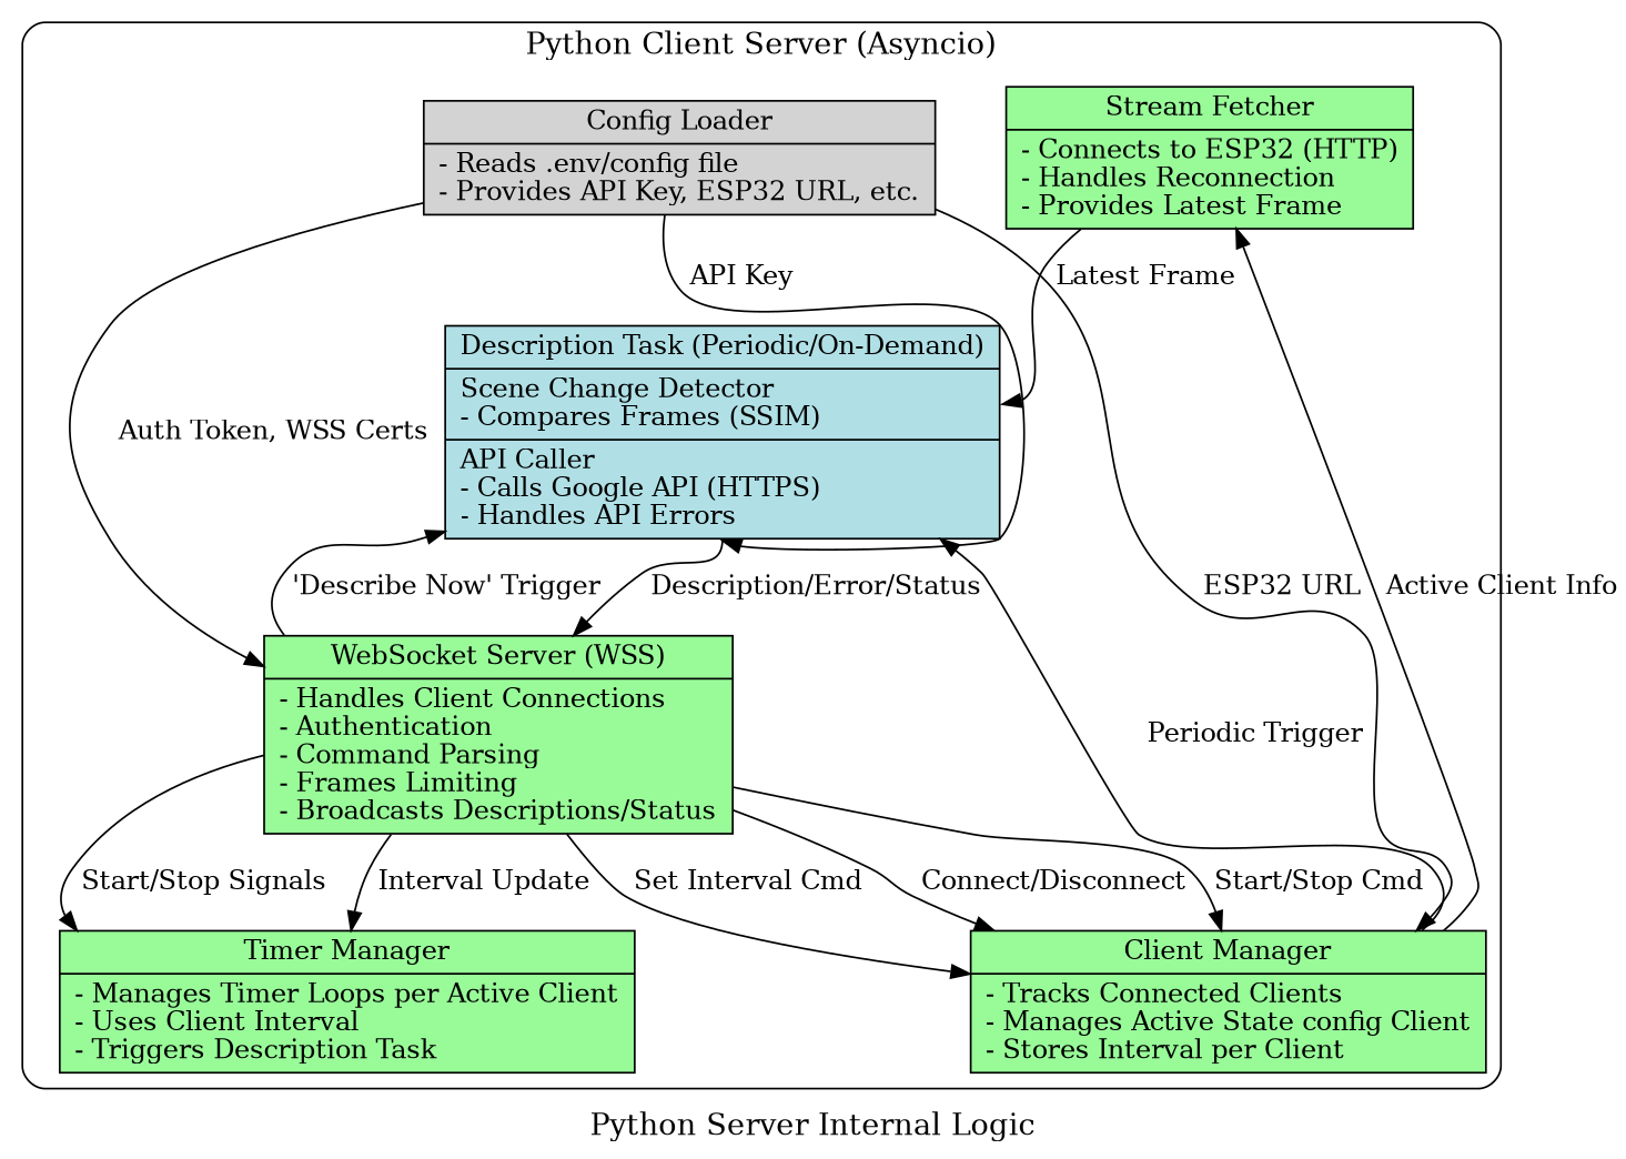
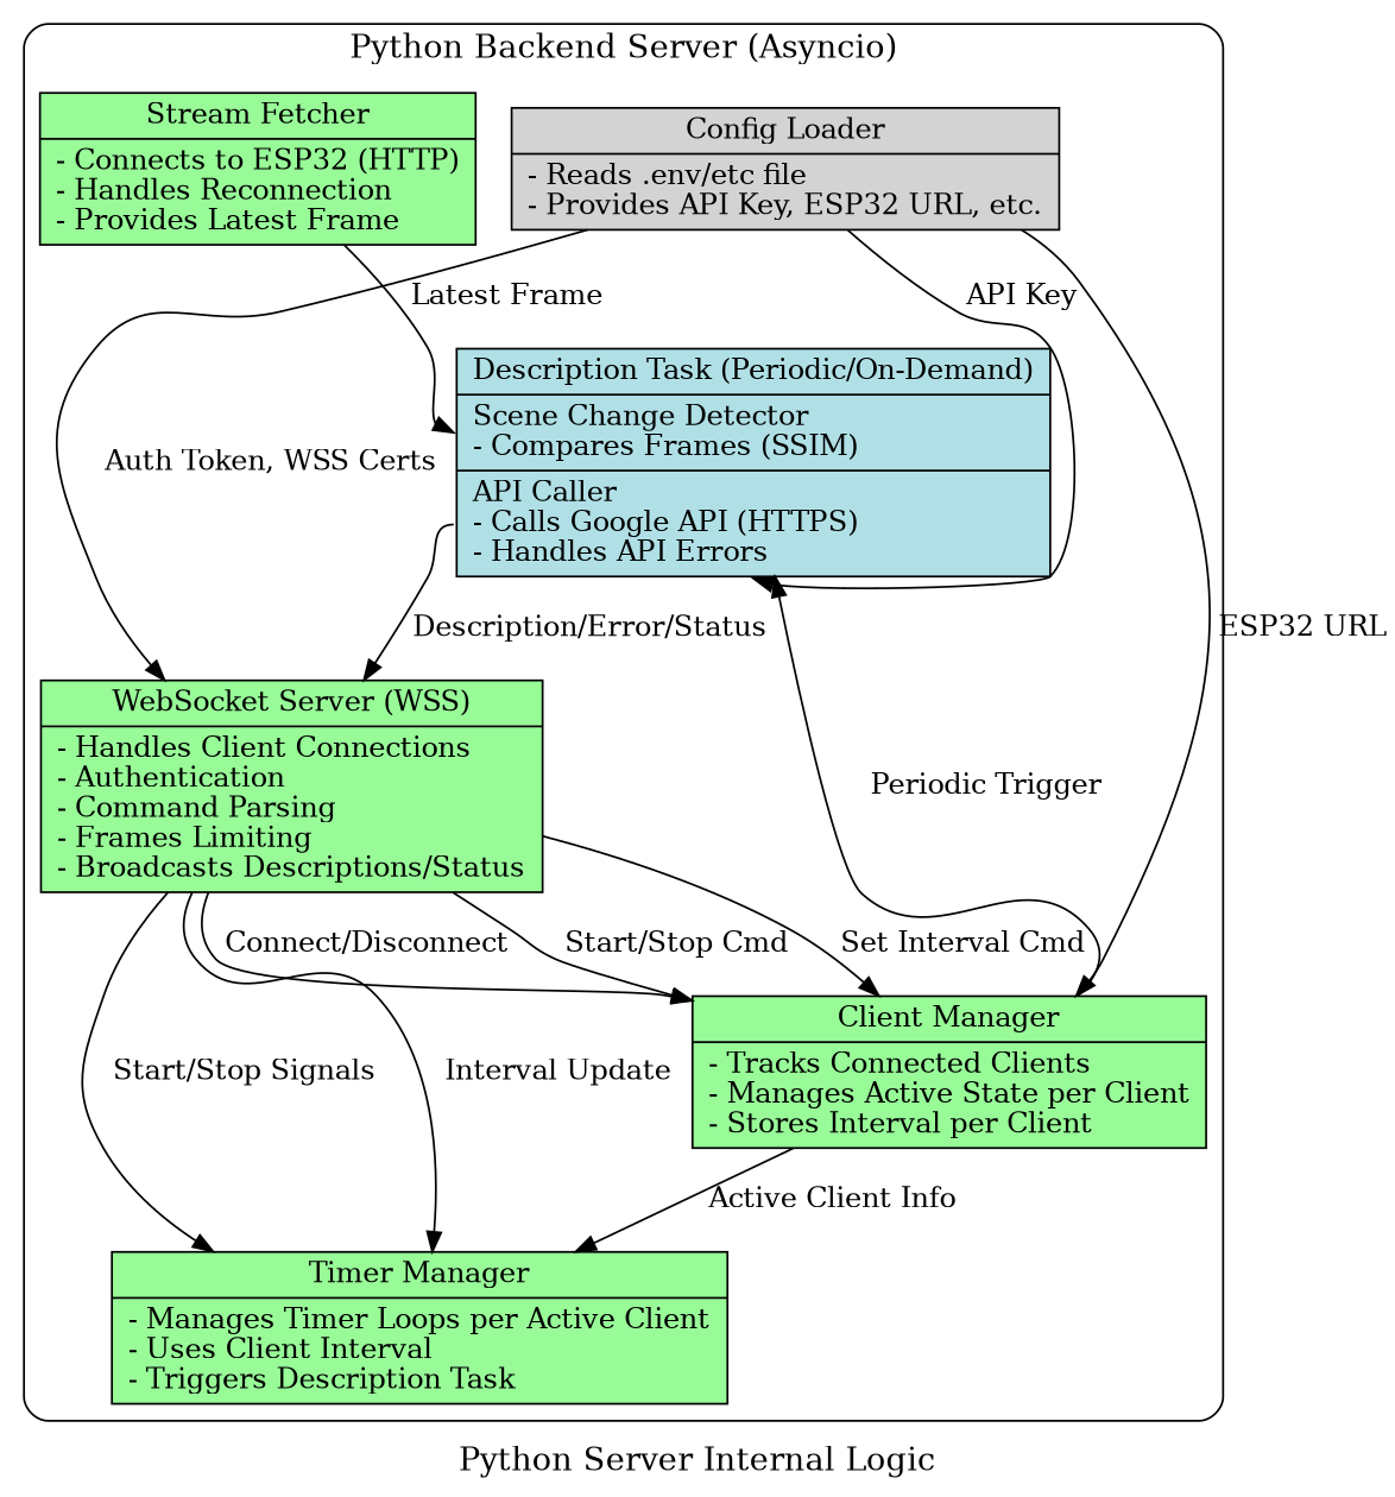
  digraph {
    fontsize=16
    label="Python Server Internal Logic"
    rankdir=TB
    node [fillcolor=palegreen shape=record style=filled]
    n1 [label="{<h>Stream Fetcher| - Connects to ESP32 (HTTP)\l- Handles Reconnection\l- Provides Latest Frame\l}"]
    n2 [fillcolor=powderblue label="{<h>Description Task (Periodic/On-Demand)|<sc>Scene Change Detector\l- Compares Frames (SSIM)\l|<api>API Caller\l- Calls Google API (HTTPS)\l- Handles API Errors\l}"]
    n3 [label="{<h>WebSocket Server (WSS)| - Handles Client Connections\l- Authentication\l- Command Parsing\l- Frames Limiting\l- Broadcasts Descriptions/Status\l}"]
-   n4 [label="{<h>Client Manager| - Tracks Connected Clients\l- Manages Active State config Client\l- Stores Interval per Client\l}"]
+   n4 [label="{<h>Client Manager| - Tracks Connected Clients\l- Manages Active State per Client\l- Stores Interval per Client\l}"]
    n5 [label="{<h>Timer Manager| - Manages Timer Loops per Active Client\l- Uses Client Interval\l- Triggers Description Task\l}"]
-   n6 [fillcolor=lightgrey label="{<h>Config Loader| - Reads .env/config file\l- Provides API Key, ESP32 URL, etc.\l}"]
+   n6 [fillcolor=lightgrey label="{<h>Config Loader| - Reads .env/etc file\l- Provides API Key, ESP32 URL, etc.\l}"]
    subgraph cluster_1 {
      fillcolor=white
-     label="Python Client Server (Asyncio)"
+     label="Python Backend Server (Asyncio)"
      style="rounded,filled"
      n1
      n2
      n3
      n4
      n5
      n6
    }
    n1 -> n2 [headport=sc label=" Latest Frame"]
    n2 -> n3 [label=" Description/Error/Status" tailport=api]
-   n3 -> n2 [label=" 'Describe Now' Trigger"]
    n3 -> n4 [label=" Connect/Disconnect"]
    n3 -> n4 [label=" Start/Stop Cmd"]
    n3 -> n4 [label=" Set Interval Cmd"]
    n3 -> n5 [label=" Start/Stop Signals"]
    n3 -> n5 [label=" Interval Update"]
    n4 -> n2 [label=" Periodic Trigger"]
-   n4 -> n1 [label=" Active Client Info"]
+   n4 -> n5 [label=" Active Client Info"]
    n6 -> n2 [headport=api label=" API Key"]
    n6 -> n3 [label=" Auth Token, WSS Certs"]
    n6 -> n4 [label=" ESP32 URL"]
  }
